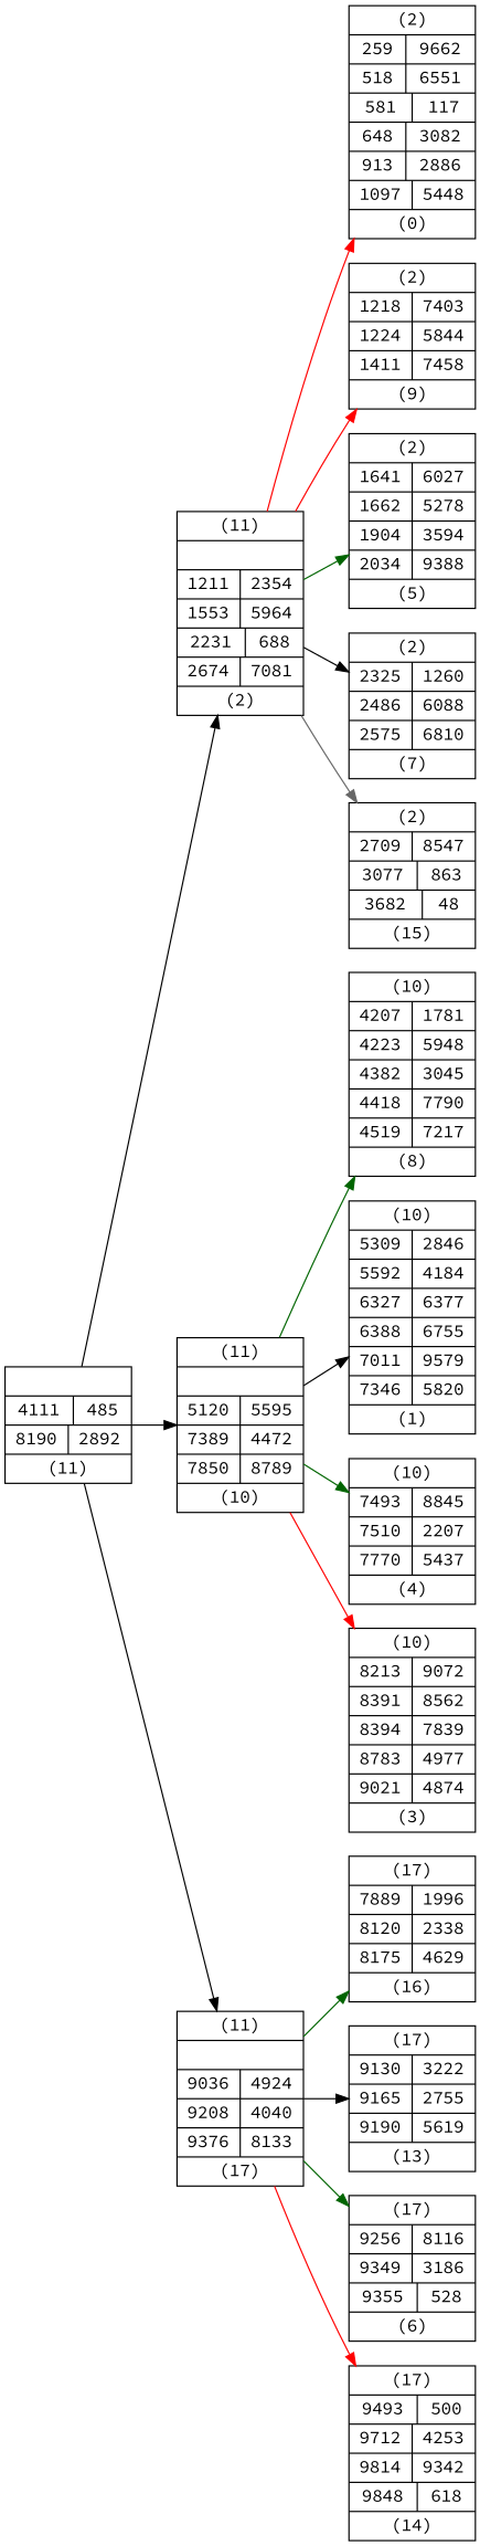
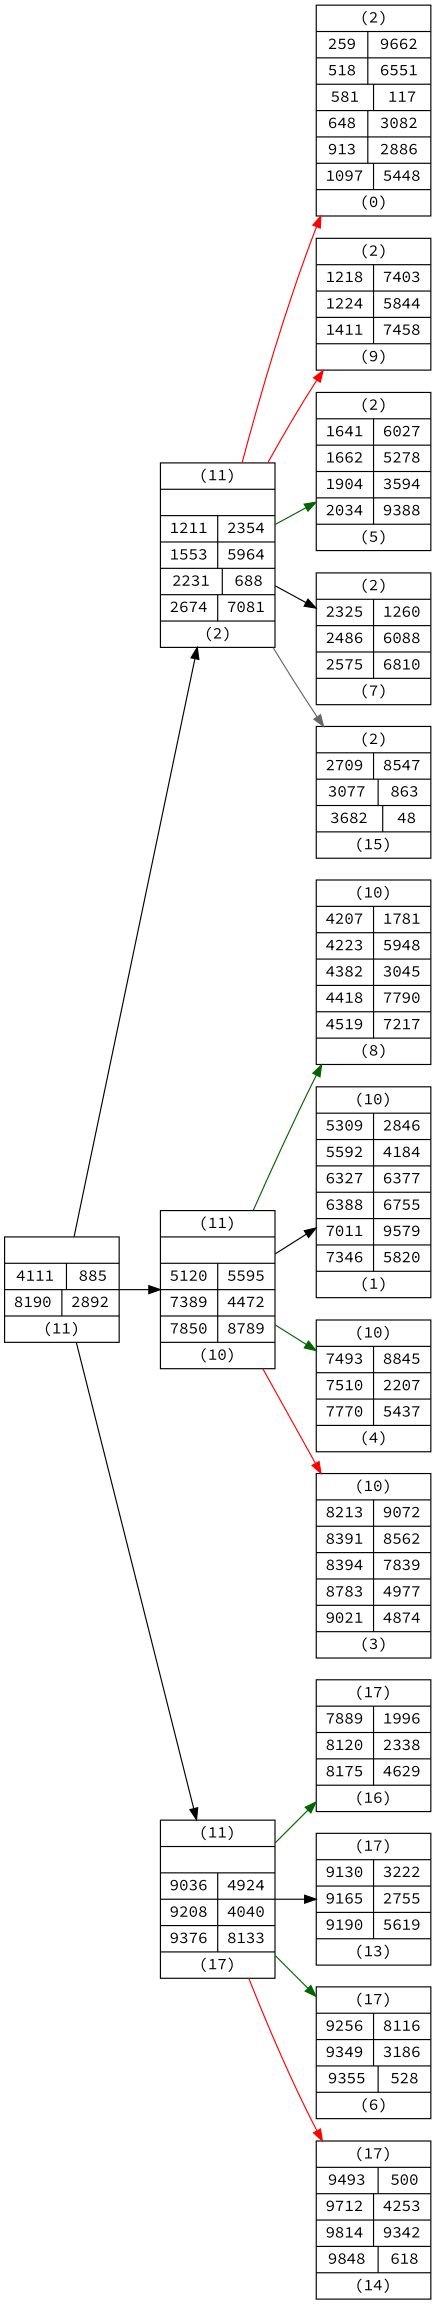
  digraph {
    rankdir=LR
    fontname="Source Code Pro"
    node [shape=record fontname="Source Code Pro"]
    edge [color=black fontname="Source Code Pro"]
-   n1 [label="<c0> |{4111|<c0> 485} |{8190|<c1> 2892} |(11)"]
+   n1 [label="<c0> |{4111|<c0> 885} |{8190|<c1> 2892} |(11)"]
    n2 [label="(11)|<c0> |{1211|<c0> 2354} |{1553|<c1> 5964} |{2231|<c2> 688} |{2674|<c3> 7081} |(2)"]
    n3 [label="(11)|<c0> |{5120|<c0> 5595} |{7389|<c1> 4472} |{7850|<c2> 8789} |(10)"]
    n4 [label="(11)|<c0> |{9036|<c0> 4924} |{9208|<c1> 4040} |{9376|<c2> 8133} |(17)"]
    n5 [label="(2)|{259|9662}|{518|6551}|{581|117}|{648|3082}|{913|2886}|{1097|5448}|(0)"]
    n6 [label="(2)|{1218|7403}|{1224|5844}|{1411|7458}|(9)"]
    n7 [label="(2)|{1641|6027}|{1662|5278}|{1904|3594}|{2034|9388}|(5)"]
    n8 [label="(2)|{2325|1260}|{2486|6088}|{2575|6810}|(7)"]
    n9 [label="(2)|{2709|8547}|{3077|863}|{3682|48}|(15)"]
    n10 [label="(10)|{4207|1781}|{4223|5948}|{4382|3045}|{4418|7790}|{4519|7217}|(8)"]
    n11 [label="(10)|{5309|2846}|{5592|4184}|{6327|6377}|{6388|6755}|{7011|9579}|{7346|5820}|(1)"]
    n12 [label="(10)|{7493|8845}|{7510|2207}|{7770|5437}|(4)"]
    n13 [label="(10)|{8213|9072}|{8391|8562}|{8394|7839}|{8783|4977}|{9021|4874}|(3)"]
    n14 [label="(17)|{7889|1996}|{8120|2338}|{8175|4629}|(16)"]
    n15 [label="(17)|{9130|3222}|{9165|2755}|{9190|5619}|(13)"]
    n16 [label="(17)|{9256|8116}|{9349|3186}|{9355|528}|(6)"]
    n17 [label="(17)|{9493|500}|{9712|4253}|{9814|9342}|{9848|618}|(14)"]
    n1 -> n2
    n1 -> n3
    n1 -> n4
    n2 -> n5 [color=red]
    n2 -> n6 [color=red]
    n2 -> n7 [color=darkgreen]
    n2 -> n8
    n2 -> n9 [color=gray40]
    n3 -> n10 [color=darkgreen]
    n3 -> n11
    n3 -> n12 [color=darkgreen]
    n3 -> n13 [color=red]
    n4 -> n14 [color=darkgreen]
    n4 -> n15
    n4 -> n16 [color=darkgreen]
    n4 -> n17 [color=red]
  }
